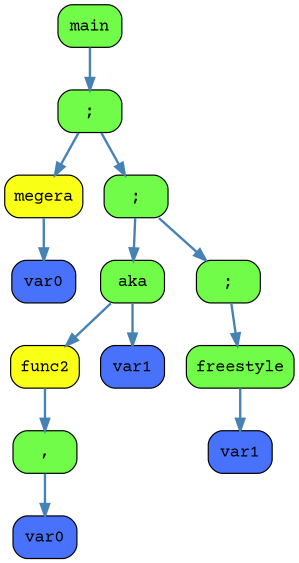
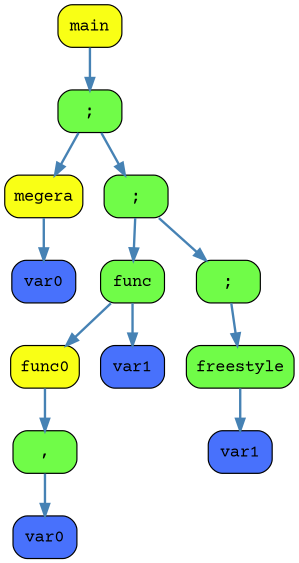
  digraph {
    fontname="Courier Prime"
    node [color=black fillcolor="#70FC48" fontcolor=black fontname="Courier Prime" shape=box style="rounded, filled" weight=1]
    edge [color="#4682B4" fontname="Courier Prime" style=bold weight=1]
-   n1 [label=main]
+   n1 [fillcolor="#F9FF15" label=main]
    n2 [label=";"]
    n3 [fillcolor="#F9FF15" label=megera]
    n4 [label=";"]
    n5 [fillcolor="#4871FC" label=var0]
-   n6 [label=aka]
+   n6 [label=func]
    n7 [label=";"]
-   n8 [fillcolor="#F9FF15" label=func2]
+   n8 [fillcolor="#F9FF15" label=func0]
    n9 [fillcolor="#4871FC" label=var1]
    n10 [label=freestyle]
    n11 [label=","]
    n12 [fillcolor="#4871FC" label=var0]
    n13 [fillcolor="#4871FC" label=var1]
    n1 -> n2
    n2 -> n3
    n2 -> n4
    n3 -> n5
    n4 -> n6
    n4 -> n7
    n6 -> n8
    n6 -> n9
    n7 -> n10
    n8 -> n11
    n10 -> n13
    n11 -> n12
  }
